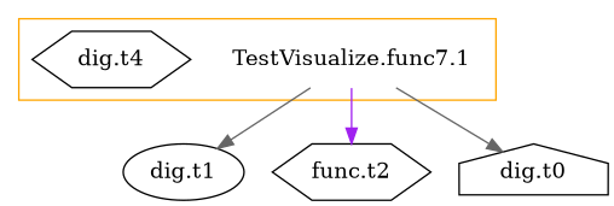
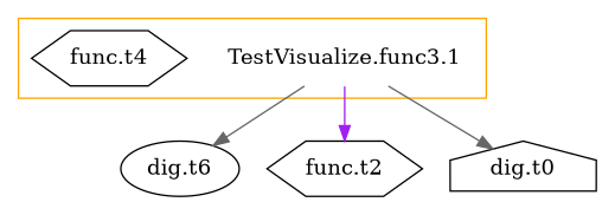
  digraph {
    compound=true
    node [color=black shape=hexagon]
    edge [color=gray40]
-   n1 [color=red label="TestVisualize.func7.1" shape=plaintext]
-   n2 [label="dig.t4"]
-   "dig.t1" [shape=ellipse]
+   n1 [color=red label="TestVisualize.func3.1" shape=plaintext]
+   n2 [label="func.t4"]
+   "dig.t1" [shape=ellipse label="dig.t6"]
    n4 [label="func.t2"]
    n5 [label="dig.t0" shape=house]
    subgraph cluster_1 {
      color=orange
      n1
      n2
    }
    n1 -> "dig.t1"
    n1 -> n4 [color=purple]
    n1 -> n5
  }
